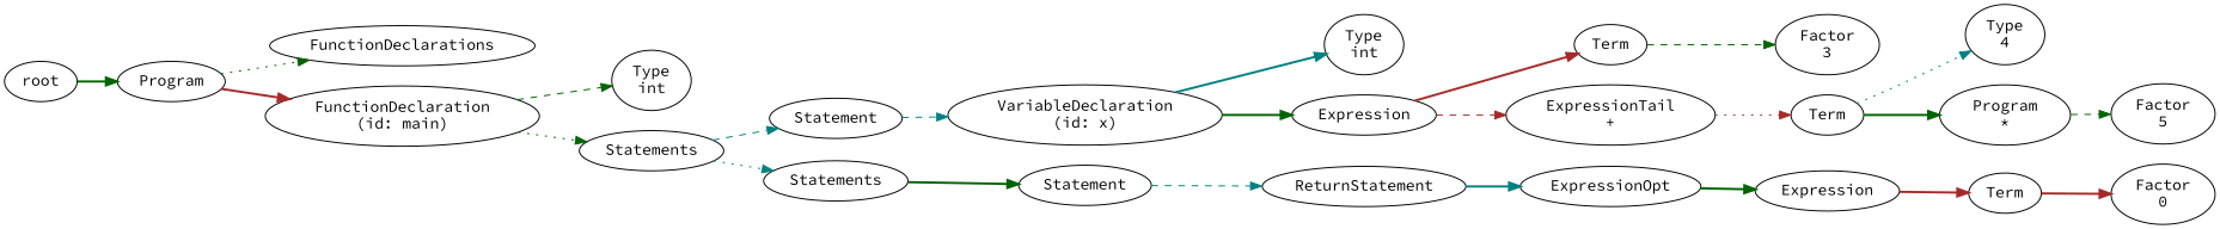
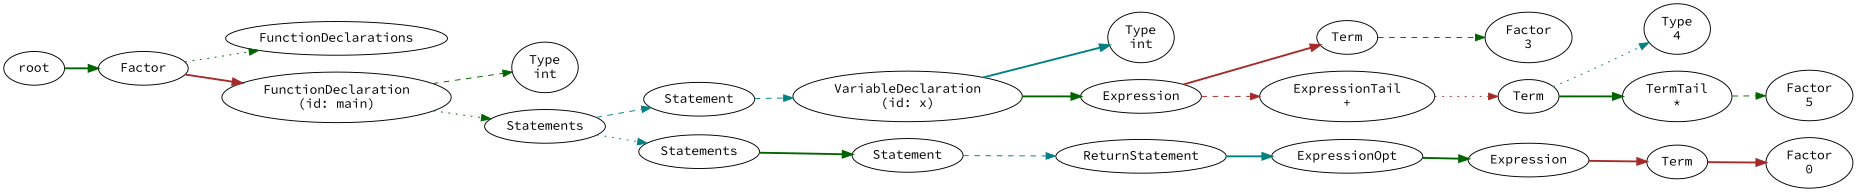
  digraph {
    fontname="Source Code Pro"
    rankdir=LR
    node [fontname="Source Code Pro" shape=ellipse]
    edge [color=darkgreen fontname="Source Code Pro" style=bold]
-   n1 [label=Program]
+   n1 [label=Factor]
    n2 [label=FunctionDeclarations]
    n3 [label="FunctionDeclaration\n(id: main)"]
    root
    n5 [label="Type\nint"]
    n6 [label=Statements]
    n7 [label=Statement]
    n8 [label=Statements]
    n9 [label="VariableDeclaration\n(id: x)"]
    n10 [label=Statement]
    n11 [label="Type\nint"]
    n12 [label=Expression]
    n13 [label=Term]
    n14 [label="ExpressionTail\n+"]
    n15 [label="Factor\n3"]
    n16 [label=Term]
    n17 [label="Type\n4"]
-   n18 [label="Program\n*"]
+   n18 [label="TermTail\n*"]
    n19 [label="Factor\n5"]
    n20 [label=ReturnStatement]
    n21 [label=ExpressionOpt]
    n22 [label=Expression]
    n23 [label=Term]
    n24 [label="Factor\n0"]
    n1 -> n2 [style=dotted]
    n1 -> n3 [color=brown]
    n3 -> n5 [style=dashed]
    n3 -> n6 [style=dotted]
    root -> n1
    n6 -> n7 [color=teal style=dashed]
    n6 -> n8 [color=teal style=dotted]
    n7 -> n9 [color=teal style=dashed]
    n8 -> n10
    n9 -> n11 [color=teal]
    n9 -> n12
    n10 -> n20 [color=teal style=dashed]
    n12 -> n13 [color=brown]
    n12 -> n14 [color=brown style=dashed]
    n13 -> n15 [style=dashed]
    n14 -> n16 [color=brown style=dotted]
    n16 -> n17 [color=teal style=dotted]
    n16 -> n18
    n18 -> n19 [style=dashed]
    n20 -> n21 [color=teal]
    n21 -> n22
    n22 -> n23 [color=brown]
    n23 -> n24 [color=brown]
  }
